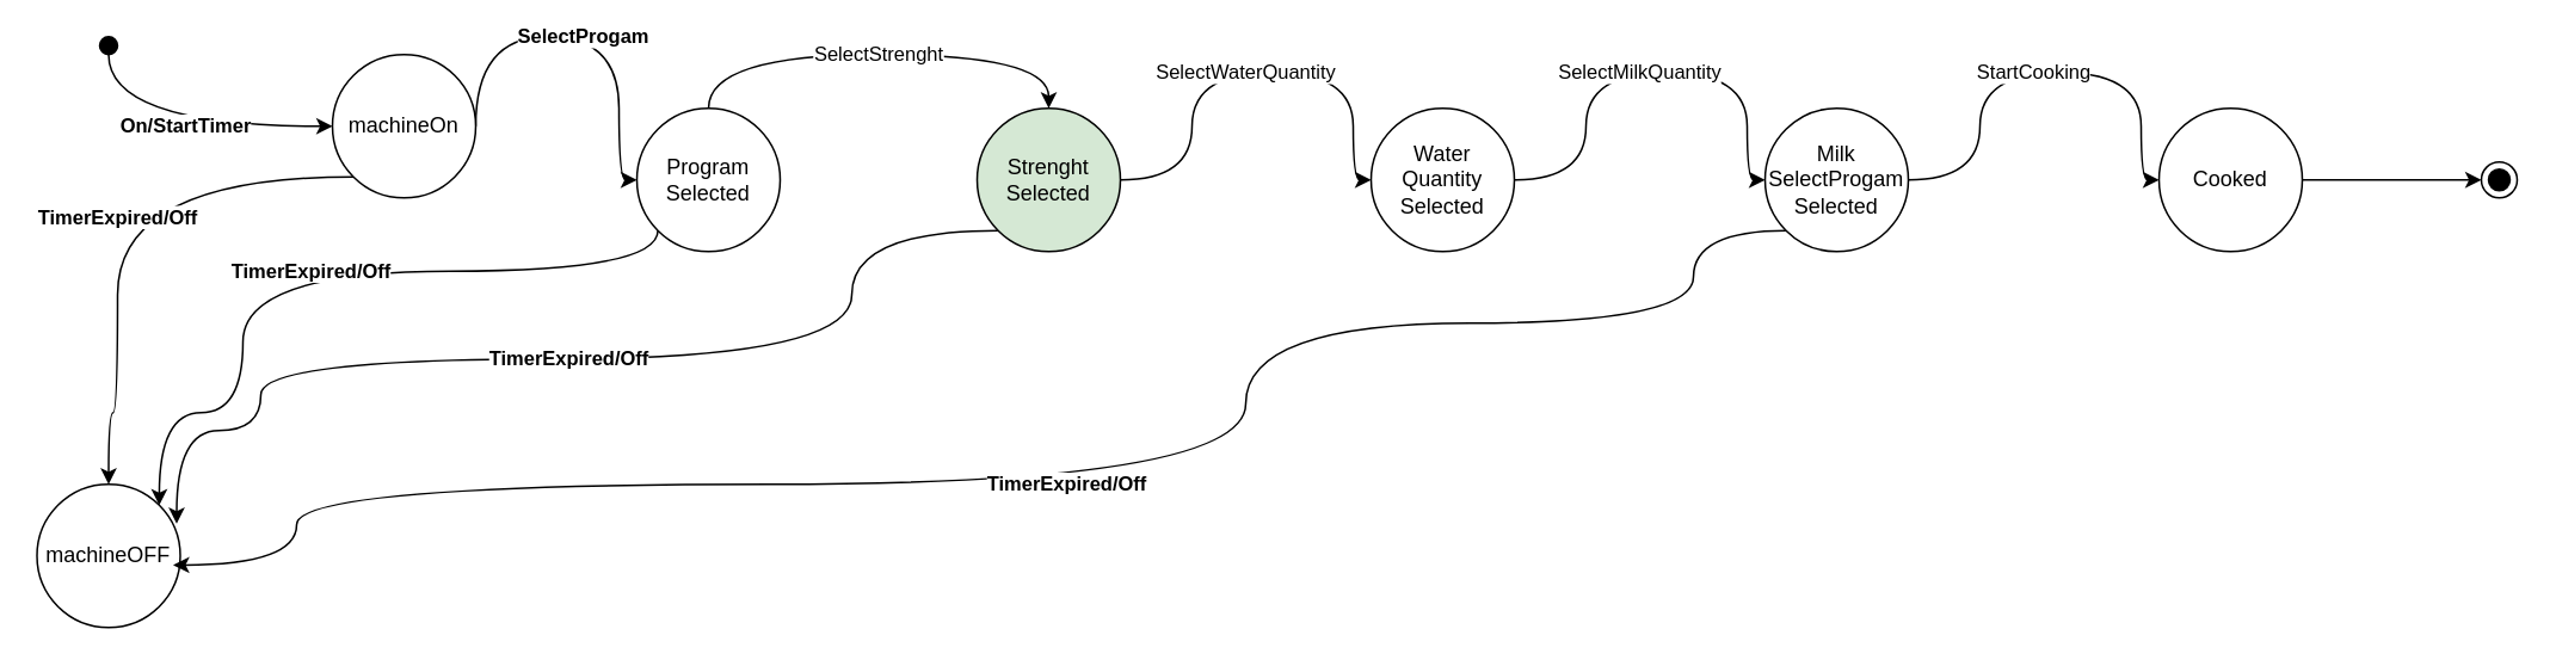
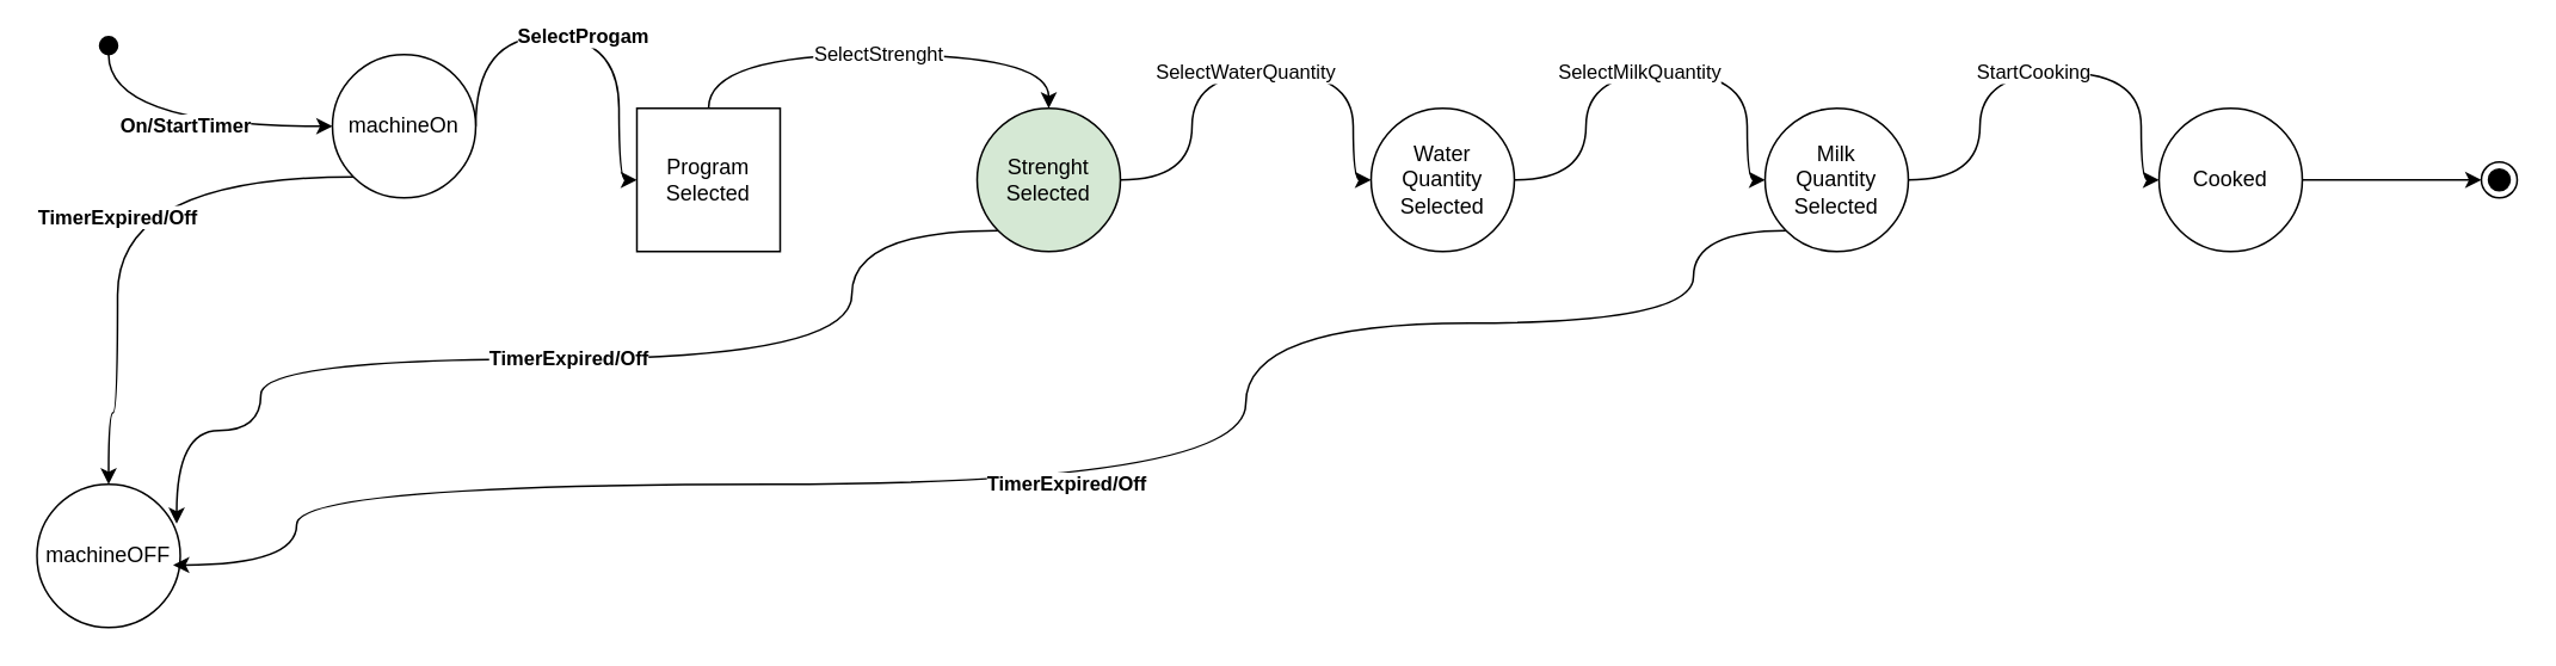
  <mxCell id="0" />
  <mxCell id="1" parent="0" />
  <mxCell id="2" value="&lt;b&gt;TimerExpired/Off&lt;/b&gt;" style="edgeStyle=orthogonalEdgeStyle;rounded=0;orthogonalLoop=1;jettySize=auto;html=1;curved=1;exitX=0;exitY=1;exitDx=0;exitDy=0;entryX=0.5;entryY=0;entryDx=0;entryDy=0;" edge="1" parent="1" source="4" target="7"><mxGeometry relative="1" as="geometry"><mxPoint x="45" y="220" as="targetPoint" /><Array as="points"><mxPoint x="65" y="98" /><mxPoint x="65" y="230" /><mxPoint x="60" y="230" /></Array></mxGeometry></mxCell>
  <mxCell id="3" value="&lt;b&gt;SelectProgam&lt;/b&gt;" style="edgeStyle=orthogonalEdgeStyle;rounded=0;orthogonalLoop=1;jettySize=auto;html=1;curved=1;entryX=0;entryY=0.5;entryDx=0;entryDy=0;exitX=1;exitY=0.5;exitDx=0;exitDy=0;" edge="1" parent="1" source="4" target="10"><mxGeometry relative="1" as="geometry"><mxPoint x="355" y="50" as="targetPoint" /><mxPoint x="265" y="20" as="sourcePoint" /><Array as="points"><mxPoint x="265" y="20" /><mxPoint x="345" y="20" /><mxPoint x="345" y="100" /></Array></mxGeometry></mxCell>
  <mxCell id="4" value="machineOn" style="ellipse;whiteSpace=wrap;html=1;aspect=fixed;" vertex="1" parent="1"><mxGeometry x="185" y="30" width="80" height="80" as="geometry" /></mxCell>
  <mxCell id="5" value="&lt;b&gt;On/StartTimer&lt;/b&gt;" style="edgeStyle=orthogonalEdgeStyle;rounded=0;orthogonalLoop=1;jettySize=auto;html=1;curved=1;entryX=0;entryY=0.5;entryDx=0;entryDy=0;" edge="1" parent="1" source="6" target="4"><mxGeometry relative="1" as="geometry"><Array as="points"><mxPoint x="60" y="70" /></Array></mxGeometry></mxCell>
  <mxCell id="6" value="" style="ellipse;whiteSpace=wrap;html=1;aspect=fixed;fillColor=#000000;" vertex="1" parent="1"><mxGeometry x="55" y="20" width="10" height="10" as="geometry" /></mxCell>
  <mxCell id="7" value="machineOFF" style="ellipse;whiteSpace=wrap;html=1;aspect=fixed;" vertex="1" parent="1"><mxGeometry x="20" y="270" width="80" height="80" as="geometry" /></mxCell>
- <mxCell id="8" value="&lt;b&gt;TimerExpired/Off&lt;/b&gt;" style="edgeStyle=orthogonalEdgeStyle;rounded=0;orthogonalLoop=1;jettySize=auto;html=1;entryX=1;entryY=0;entryDx=0;entryDy=0;curved=1;exitX=0;exitY=1;exitDx=0;exitDy=0;" edge="1" parent="1" source="10" target="7"><mxGeometry relative="1" as="geometry"><mxPoint x="389.01" y="150.01" as="sourcePoint" /><mxPoint x="115.014" y="312.446" as="targetPoint" /><Array as="points"><mxPoint x="367" y="151" /><mxPoint x="135" y="151" /><mxPoint x="135" y="230" /><mxPoint x="88" y="230" /></Array></mxGeometry></mxCell>
  <mxCell id="9" value="SelectStrenght" style="edgeStyle=orthogonalEdgeStyle;rounded=0;orthogonalLoop=1;jettySize=auto;html=1;curved=1;" edge="1" parent="1" source="10" target="11"><mxGeometry relative="1" as="geometry"><Array as="points"><mxPoint x="395" y="30" /><mxPoint x="585" y="30" /></Array><mxPoint as="offset" /></mxGeometry></mxCell>
- <mxCell id="10" value="Program&lt;div&gt;Selected&lt;/div&gt;" style="ellipse;whiteSpace=wrap;html=1;aspect=fixed;" vertex="1" parent="1"><mxGeometry x="355" y="60" width="80" height="80" as="geometry" /></mxCell>
+ <mxCell id="10" value="Program&lt;div&gt;Selected&lt;/div&gt;" style="whiteSpace=wrap;html=1;aspect=fixed;rounded=0;" vertex="1" parent="1"><mxGeometry x="355" y="60" width="80" height="80" as="geometry" /></mxCell>
  <mxCell id="11" value="Strenght&lt;br&gt;&lt;div&gt;Selected&lt;/div&gt;" style="ellipse;whiteSpace=wrap;html=1;aspect=fixed;fillColor=#d5e8d4;" vertex="1" parent="1"><mxGeometry x="545" y="60" width="80" height="80" as="geometry" /></mxCell>
  <mxCell id="12" value="&lt;b&gt;TimerExpired/Off&lt;/b&gt;" style="edgeStyle=orthogonalEdgeStyle;rounded=0;orthogonalLoop=1;jettySize=auto;html=1;entryX=1;entryY=0;entryDx=0;entryDy=0;curved=1;exitX=0;exitY=1;exitDx=0;exitDy=0;" edge="1" parent="1" source="11"><mxGeometry x="-0.001" relative="1" as="geometry"><mxPoint x="377" y="138" as="sourcePoint" /><mxPoint x="98" y="292" as="targetPoint" /><Array as="points"><mxPoint x="475" y="128" /><mxPoint x="475" y="200" /><mxPoint x="145" y="200" /><mxPoint x="145" y="240" /><mxPoint x="98" y="240" /></Array><mxPoint as="offset" /></mxGeometry></mxCell>
  <mxCell id="13" value="Water&lt;br&gt;Quantity&lt;br&gt;&lt;div&gt;Selected&lt;/div&gt;" style="ellipse;whiteSpace=wrap;html=1;aspect=fixed;" vertex="1" parent="1"><mxGeometry x="765" y="60" width="80" height="80" as="geometry" /></mxCell>
  <mxCell id="14" value="SelectWaterQuantity" style="edgeStyle=orthogonalEdgeStyle;rounded=0;orthogonalLoop=1;jettySize=auto;html=1;curved=1;exitX=1;exitY=0.5;exitDx=0;exitDy=0;entryX=0;entryY=0.5;entryDx=0;entryDy=0;" edge="1" parent="1" source="11" target="13"><mxGeometry relative="1" as="geometry"><mxPoint x="405" y="70" as="sourcePoint" /><mxPoint x="595" y="70" as="targetPoint" /><Array as="points"><mxPoint x="665" y="100" /><mxPoint x="665" y="40" /><mxPoint x="755" y="40" /><mxPoint x="755" y="100" /></Array><mxPoint as="offset" /></mxGeometry></mxCell>
- <mxCell id="15" value="Milk&lt;br&gt;SelectProgam&lt;br&gt;&lt;div&gt;Selected&lt;/div&gt;" style="ellipse;whiteSpace=wrap;html=1;aspect=fixed;" vertex="1" parent="1"><mxGeometry x="985" y="60" width="80" height="80" as="geometry" /></mxCell>
+ <mxCell id="15" value="Milk&lt;br&gt;Quantity&lt;br&gt;&lt;div&gt;Selected&lt;/div&gt;" style="ellipse;whiteSpace=wrap;html=1;aspect=fixed;" vertex="1" parent="1"><mxGeometry x="985" y="60" width="80" height="80" as="geometry" /></mxCell>
  <mxCell id="16" value="SelectMilkQuantity" style="edgeStyle=orthogonalEdgeStyle;rounded=0;orthogonalLoop=1;jettySize=auto;html=1;curved=1;entryX=0;entryY=0.5;entryDx=0;entryDy=0;" edge="1" parent="1" target="15"><mxGeometry relative="1" as="geometry"><mxPoint x="845" y="100" as="sourcePoint" /><mxPoint x="815" y="70" as="targetPoint" /><Array as="points"><mxPoint x="885" y="100" /><mxPoint x="885" y="40" /><mxPoint x="975" y="40" /><mxPoint x="975" y="100" /></Array><mxPoint as="offset" /></mxGeometry></mxCell>
  <mxCell id="17" value="&lt;b&gt;TimerExpired/Off&lt;/b&gt;" style="edgeStyle=orthogonalEdgeStyle;rounded=0;orthogonalLoop=1;jettySize=auto;html=1;entryX=0.95;entryY=0.564;entryDx=0;entryDy=0;curved=1;entryPerimeter=0;exitX=0;exitY=1;exitDx=0;exitDy=0;" edge="1" parent="1" source="15" target="7"><mxGeometry x="-0.001" relative="1" as="geometry"><mxPoint x="787" y="139" as="sourcePoint" /><mxPoint x="107" y="315" as="targetPoint" /><Array as="points"><mxPoint x="945" y="128" /><mxPoint x="945" y="180" /><mxPoint x="695" y="180" /><mxPoint x="695" y="270" /><mxPoint x="165" y="270" /><mxPoint x="165" y="315" /></Array><mxPoint as="offset" /></mxGeometry></mxCell>
  <mxCell id="18" style="edgeStyle=orthogonalEdgeStyle;rounded=0;orthogonalLoop=1;jettySize=auto;html=1;entryX=0;entryY=0.5;entryDx=0;entryDy=0;" edge="1" parent="1" source="19" target="21"><mxGeometry relative="1" as="geometry" /></mxCell>
  <mxCell id="19" value="Cooked" style="ellipse;whiteSpace=wrap;html=1;aspect=fixed;" vertex="1" parent="1"><mxGeometry x="1205" y="60" width="80" height="80" as="geometry" /></mxCell>
  <mxCell id="20" value="StartCooking" style="edgeStyle=orthogonalEdgeStyle;rounded=0;orthogonalLoop=1;jettySize=auto;html=1;curved=1;entryX=0;entryY=0.5;entryDx=0;entryDy=0;" edge="1" parent="1" target="19"><mxGeometry relative="1" as="geometry"><mxPoint x="1065" y="100" as="sourcePoint" /><mxPoint x="1035" y="70" as="targetPoint" /><Array as="points"><mxPoint x="1105" y="100" /><mxPoint x="1105" y="40" /><mxPoint x="1195" y="40" /><mxPoint x="1195" y="100" /></Array><mxPoint as="offset" /></mxGeometry></mxCell>
  <mxCell id="21" value="" style="ellipse;html=1;shape=endState;fillColor=#000000;strokeColor=#000000;" vertex="1" parent="1"><mxGeometry x="1385" y="90" width="20" height="20" as="geometry" /></mxCell>
